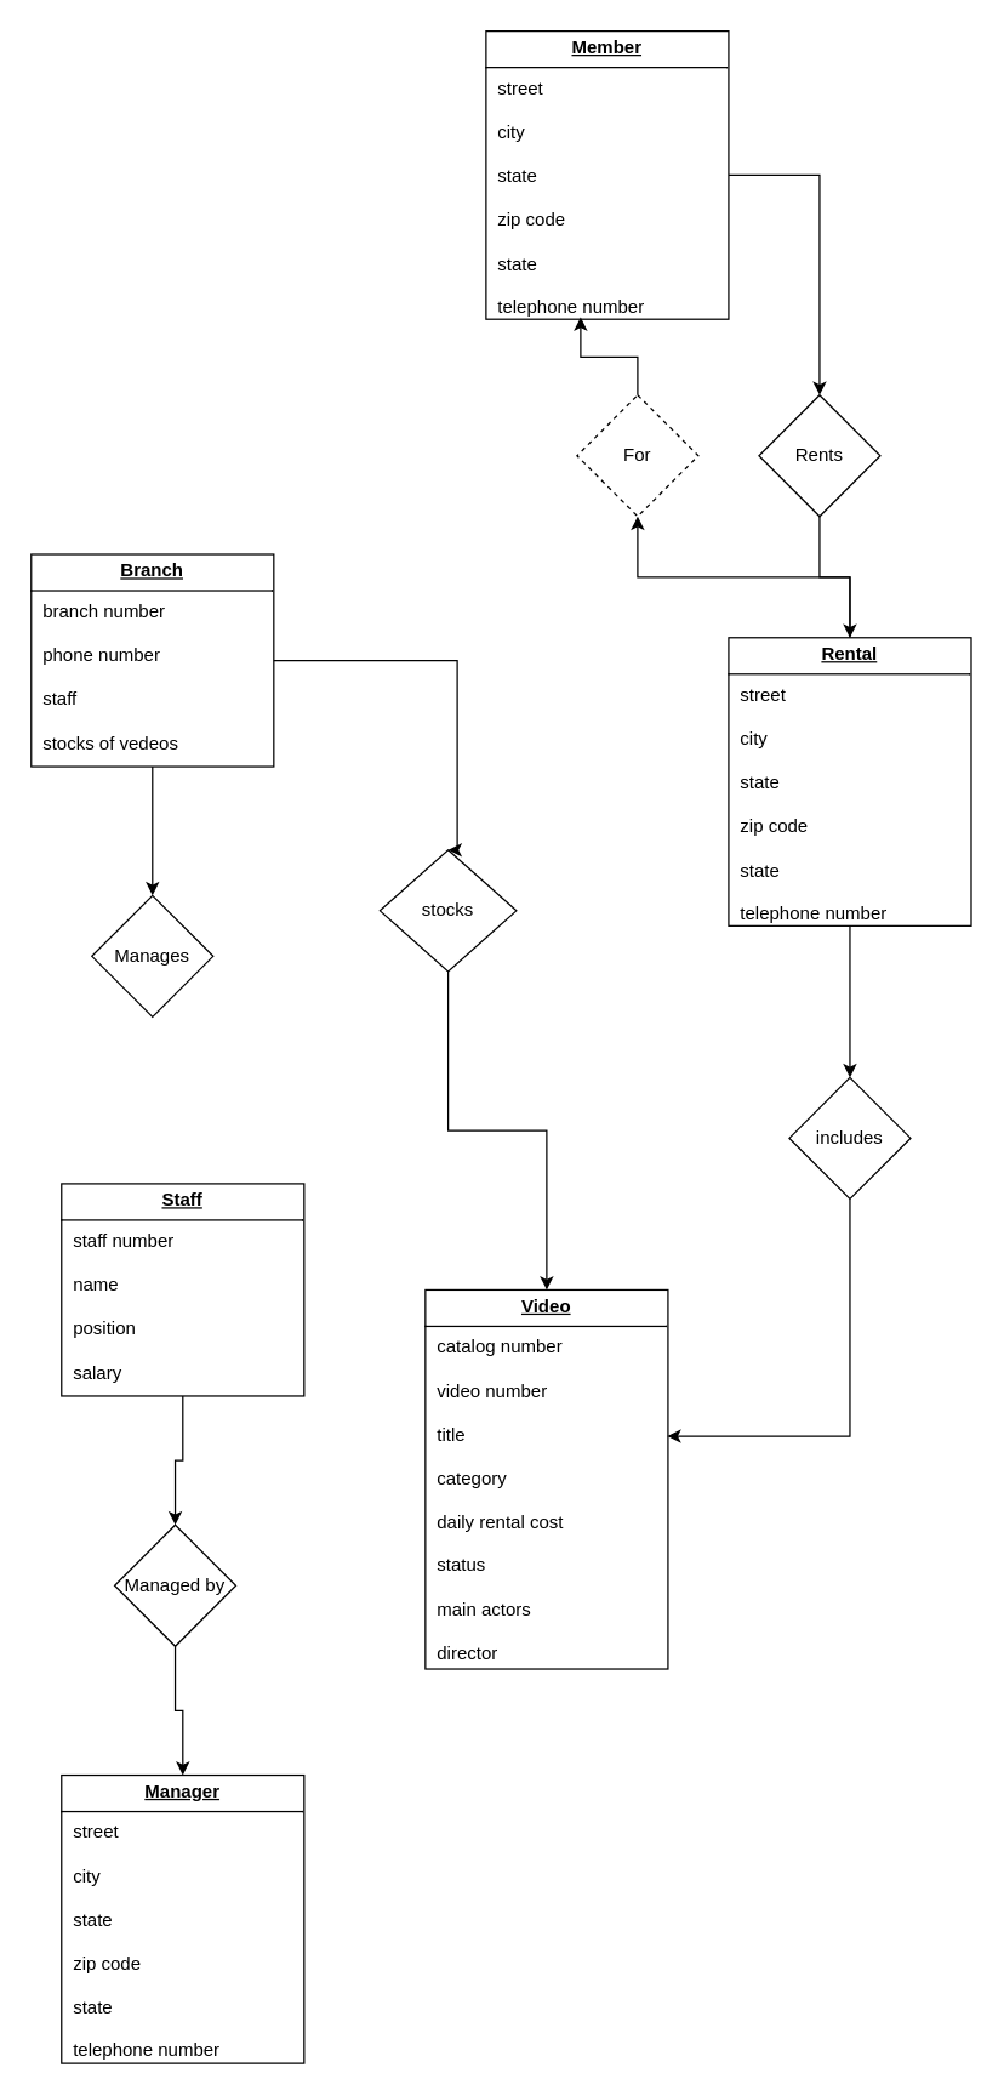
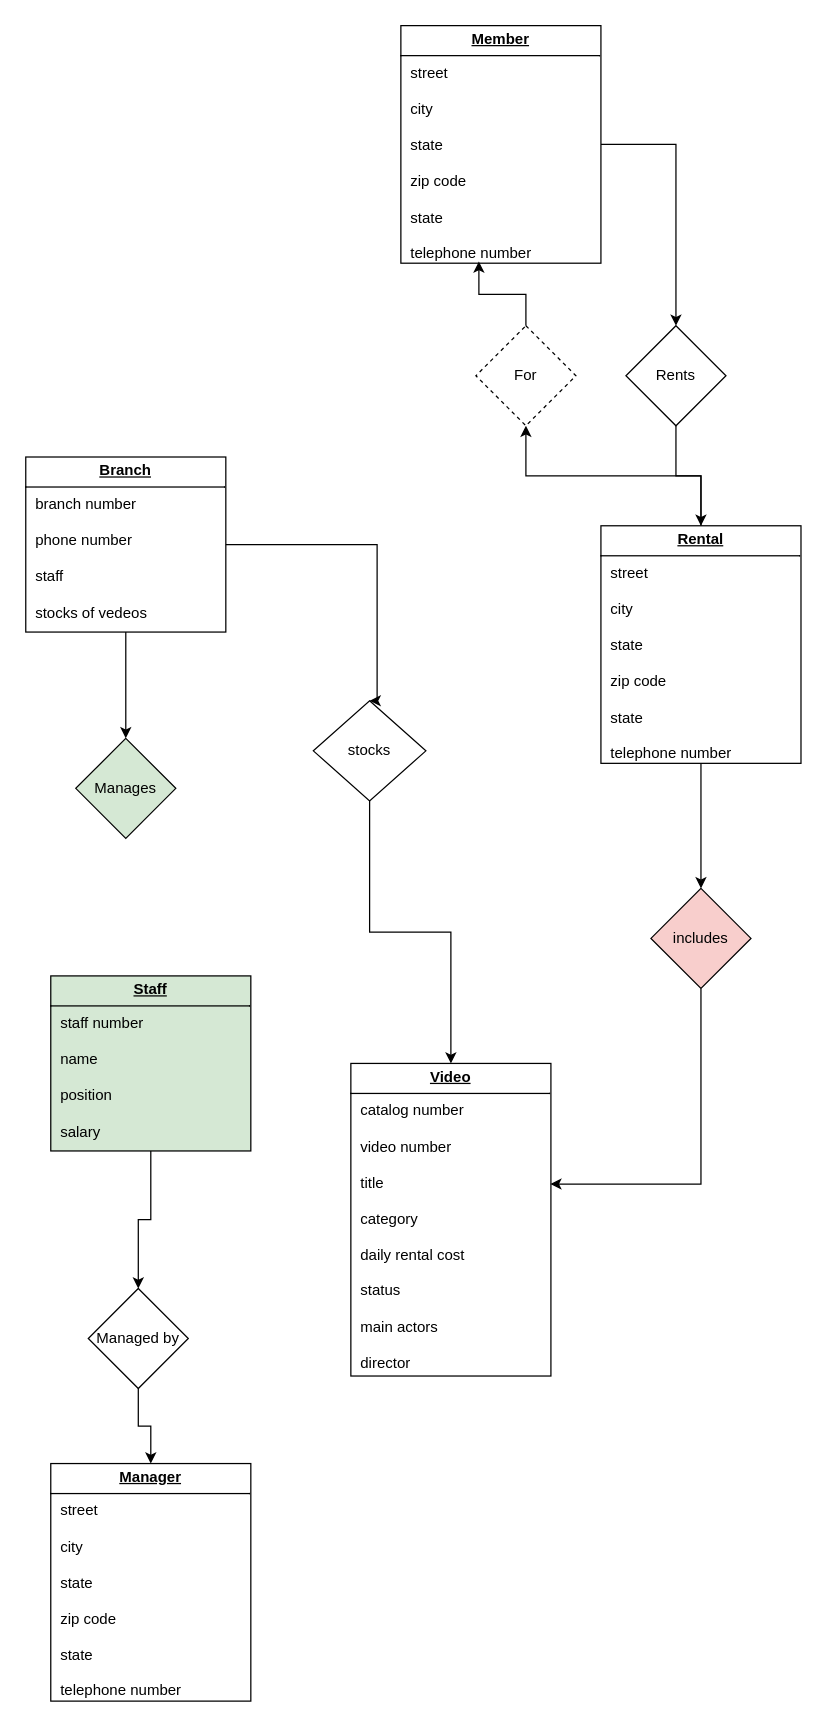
  <mxCell id="0" />
  <mxCell id="1" parent="0" />
  <mxCell id="2" value="" style="edgeStyle=orthogonalEdgeStyle;rounded=0;orthogonalLoop=1;jettySize=auto;html=1;" edge="1" parent="1" source="3" target="13"><mxGeometry relative="1" as="geometry" /></mxCell>
  <mxCell id="3" value="&lt;p style=&quot;margin:0px;margin-top:4px;text-align:center;text-decoration:underline;&quot;&gt;&lt;b&gt;Branch&lt;/b&gt;&lt;/p&gt;&lt;hr size=&quot;1&quot; style=&quot;border-style:solid;&quot;&gt;&lt;p style=&quot;margin:0px;margin-left:8px;&quot;&gt;branch number&lt;br&gt;&lt;br&gt;phone number&lt;br&gt;&lt;br&gt;staff&lt;br&gt;&lt;br&gt;stocks of vedeos&lt;br&gt;&lt;br&gt;&lt;br&gt;&lt;br&gt;&lt;br&gt;&lt;/p&gt;" style="verticalAlign=top;align=left;overflow=fill;html=1;whiteSpace=wrap;rounded=0;glass=0;shadow=0;" vertex="1" parent="1"><mxGeometry x="20" y="365" width="160" height="140" as="geometry" /></mxCell>
  <mxCell id="4" value="&lt;p style=&quot;margin:0px;margin-top:4px;text-align:center;text-decoration:underline;&quot;&gt;&lt;b&gt;Video&lt;/b&gt;&lt;/p&gt;&lt;hr size=&quot;1&quot; style=&quot;border-style:solid;&quot;&gt;&lt;p style=&quot;margin:0px;margin-left:8px;&quot;&gt;catalog number&lt;br&gt;&lt;br&gt;video number&lt;br&gt;&lt;br&gt;title&lt;br&gt;&lt;br&gt;category&lt;br&gt;&lt;br&gt;daily rental cost&lt;br&gt;&lt;br&gt;status&lt;br&gt;&lt;br&gt;main actors&lt;br&gt;&lt;br&gt;director&lt;/p&gt;" style="verticalAlign=top;align=left;overflow=fill;html=1;whiteSpace=wrap;rounded=0;glass=0;shadow=0;" vertex="1" parent="1"><mxGeometry x="280" y="850" width="160" height="250" as="geometry" /></mxCell>
  <mxCell id="5" value="" style="edgeStyle=orthogonalEdgeStyle;rounded=0;orthogonalLoop=1;jettySize=auto;html=1;" edge="1" parent="1" source="6" target="15"><mxGeometry relative="1" as="geometry" /></mxCell>
- <mxCell id="6" value="&lt;p style=&quot;margin:0px;margin-top:4px;text-align:center;text-decoration:underline;&quot;&gt;&lt;b&gt;Staff&lt;/b&gt;&lt;/p&gt;&lt;hr size=&quot;1&quot; style=&quot;border-style:solid;&quot;&gt;&lt;p style=&quot;margin:0px;margin-left:8px;&quot;&gt;staff number&lt;br&gt;&lt;br&gt;name&lt;br&gt;&lt;br&gt;position&lt;br&gt;&lt;br&gt;salary&lt;br&gt;&lt;br&gt;&lt;br&gt;&lt;br&gt;&lt;br&gt;&lt;/p&gt;" style="verticalAlign=top;align=left;overflow=fill;html=1;whiteSpace=wrap;rounded=0;glass=0;shadow=0;" vertex="1" parent="1"><mxGeometry x="40" y="780" width="160" height="140" as="geometry" /></mxCell>
+ <mxCell id="6" value="&lt;p style=&quot;margin:0px;margin-top:4px;text-align:center;text-decoration:underline;&quot;&gt;&lt;b&gt;Staff&lt;/b&gt;&lt;/p&gt;&lt;hr size=&quot;1&quot; style=&quot;border-style:solid;&quot;&gt;&lt;p style=&quot;margin:0px;margin-left:8px;&quot;&gt;staff number&lt;br&gt;&lt;br&gt;name&lt;br&gt;&lt;br&gt;position&lt;br&gt;&lt;br&gt;salary&lt;br&gt;&lt;br&gt;&lt;br&gt;&lt;br&gt;&lt;br&gt;&lt;/p&gt;" style="verticalAlign=top;align=left;overflow=fill;html=1;whiteSpace=wrap;rounded=0;glass=0;shadow=0;fillColor=#d5e8d4;" vertex="1" parent="1"><mxGeometry x="40" y="780" width="160" height="140" as="geometry" /></mxCell>
  <mxCell id="7" value="&lt;p style=&quot;margin:0px;margin-top:4px;text-align:center;text-decoration:underline;&quot;&gt;&lt;b&gt;Manager&lt;/b&gt;&lt;/p&gt;&lt;hr size=&quot;1&quot; style=&quot;border-style:solid;&quot;&gt;&lt;p style=&quot;margin:0px;margin-left:8px;&quot;&gt;street&lt;br&gt;&lt;br&gt;city&lt;br&gt;&lt;br&gt;state&lt;br&gt;&lt;br&gt;zip code&lt;br&gt;&lt;br&gt;state&lt;br&gt;&lt;br&gt;telephone number&lt;/p&gt;" style="verticalAlign=top;align=left;overflow=fill;html=1;whiteSpace=wrap;rounded=0;glass=0;shadow=0;" vertex="1" parent="1"><mxGeometry x="40" y="1170" width="160" height="190" as="geometry" /></mxCell>
  <mxCell id="8" value="" style="edgeStyle=orthogonalEdgeStyle;rounded=0;orthogonalLoop=1;jettySize=auto;html=1;" edge="1" parent="1" source="10" target="19"><mxGeometry relative="1" as="geometry" /></mxCell>
  <mxCell id="9" style="edgeStyle=orthogonalEdgeStyle;rounded=0;orthogonalLoop=1;jettySize=auto;html=1;exitX=0.5;exitY=0;exitDx=0;exitDy=0;entryX=0.5;entryY=1;entryDx=0;entryDy=0;" edge="1" parent="1" source="10" target="23"><mxGeometry relative="1" as="geometry" /></mxCell>
  <mxCell id="10" value="&lt;p style=&quot;margin:0px;margin-top:4px;text-align:center;text-decoration:underline;&quot;&gt;&lt;b&gt;Rental&lt;/b&gt;&lt;/p&gt;&lt;hr size=&quot;1&quot; style=&quot;border-style:solid;&quot;&gt;&lt;p style=&quot;margin:0px;margin-left:8px;&quot;&gt;street&lt;br&gt;&lt;br&gt;city&lt;br&gt;&lt;br&gt;state&lt;br&gt;&lt;br&gt;zip code&lt;br&gt;&lt;br&gt;state&lt;br&gt;&lt;br&gt;telephone number&lt;/p&gt;" style="verticalAlign=top;align=left;overflow=fill;html=1;whiteSpace=wrap;rounded=0;glass=0;shadow=0;" vertex="1" parent="1"><mxGeometry x="480" y="420" width="160" height="190" as="geometry" /></mxCell>
  <mxCell id="11" style="edgeStyle=orthogonalEdgeStyle;rounded=0;orthogonalLoop=1;jettySize=auto;html=1;" edge="1" parent="1" source="12" target="22"><mxGeometry relative="1" as="geometry" /></mxCell>
  <mxCell id="12" value="&lt;p style=&quot;margin:0px;margin-top:4px;text-align:center;text-decoration:underline;&quot;&gt;&lt;b&gt;Member&lt;/b&gt;&lt;/p&gt;&lt;hr size=&quot;1&quot; style=&quot;border-style:solid;&quot;&gt;&lt;p style=&quot;margin:0px;margin-left:8px;&quot;&gt;street&lt;br&gt;&lt;br&gt;city&lt;br&gt;&lt;br&gt;state&lt;br&gt;&lt;br&gt;zip code&lt;br&gt;&lt;br&gt;state&lt;br&gt;&lt;br&gt;telephone number&lt;/p&gt;" style="verticalAlign=top;align=left;overflow=fill;html=1;whiteSpace=wrap;rounded=0;glass=0;shadow=0;" vertex="1" parent="1"><mxGeometry x="320" y="20" width="160" height="190" as="geometry" /></mxCell>
- <mxCell id="13" value="Manages" style="rhombus;whiteSpace=wrap;html=1;" vertex="1" parent="1"><mxGeometry x="60" y="590" width="80" height="80" as="geometry" /></mxCell>
+ <mxCell id="13" value="Manages" style="rhombus;whiteSpace=wrap;html=1;fillColor=#d5e8d4;" vertex="1" parent="1"><mxGeometry x="60" y="590" width="80" height="80" as="geometry" /></mxCell>
  <mxCell id="14" value="" style="edgeStyle=orthogonalEdgeStyle;rounded=0;orthogonalLoop=1;jettySize=auto;html=1;" edge="1" parent="1" source="15" target="7"><mxGeometry relative="1" as="geometry" /></mxCell>
- <mxCell id="15" value="Managed by" style="rhombus;whiteSpace=wrap;html=1;" vertex="1" parent="1"><mxGeometry x="75" y="1005" width="80" height="80" as="geometry" /></mxCell>
+ <mxCell id="15" value="Managed by" style="rhombus;whiteSpace=wrap;html=1;" vertex="1" parent="1"><mxGeometry x="70" y="1030" width="80" height="80" as="geometry" /></mxCell>
  <mxCell id="16" style="edgeStyle=orthogonalEdgeStyle;rounded=0;orthogonalLoop=1;jettySize=auto;html=1;" edge="1" parent="1" source="17" target="4"><mxGeometry relative="1" as="geometry" /></mxCell>
  <mxCell id="17" value="stocks" style="rhombus;whiteSpace=wrap;html=1;" vertex="1" parent="1"><mxGeometry x="250" y="560" width="90" height="80" as="geometry" /></mxCell>
  <mxCell id="18" style="edgeStyle=orthogonalEdgeStyle;rounded=0;orthogonalLoop=1;jettySize=auto;html=1;exitX=1;exitY=0.5;exitDx=0;exitDy=0;entryX=0.5;entryY=0;entryDx=0;entryDy=0;" edge="1" parent="1" source="3" target="17"><mxGeometry relative="1" as="geometry"><mxPoint x="190" y="434.6" as="sourcePoint" /><mxPoint x="300" y="560" as="targetPoint" /><Array as="points"><mxPoint x="301" y="435" /><mxPoint x="301" y="560" /></Array></mxGeometry></mxCell>
- <mxCell id="19" value="includes" style="rhombus;whiteSpace=wrap;html=1;" vertex="1" parent="1"><mxGeometry x="520" y="710" width="80" height="80" as="geometry" /></mxCell>
+ <mxCell id="19" value="includes" style="rhombus;whiteSpace=wrap;html=1;fillColor=#f8cecc;" vertex="1" parent="1"><mxGeometry x="520" y="710" width="80" height="80" as="geometry" /></mxCell>
  <mxCell id="20" style="edgeStyle=orthogonalEdgeStyle;rounded=0;orthogonalLoop=1;jettySize=auto;html=1;exitX=0.5;exitY=1;exitDx=0;exitDy=0;entryX=0.997;entryY=0.386;entryDx=0;entryDy=0;entryPerimeter=0;" edge="1" parent="1" source="19" target="4"><mxGeometry relative="1" as="geometry" /></mxCell>
  <mxCell id="21" style="edgeStyle=orthogonalEdgeStyle;rounded=0;orthogonalLoop=1;jettySize=auto;html=1;exitX=0.5;exitY=1;exitDx=0;exitDy=0;" edge="1" parent="1" source="22" target="10"><mxGeometry relative="1" as="geometry" /></mxCell>
  <mxCell id="22" value="Rents" style="rhombus;whiteSpace=wrap;html=1;" vertex="1" parent="1"><mxGeometry x="500" y="260" width="80" height="80" as="geometry" /></mxCell>
  <mxCell id="23" value="For" style="rhombus;whiteSpace=wrap;html=1;dashed=1;" vertex="1" parent="1"><mxGeometry x="380" y="260" width="80" height="80" as="geometry" /></mxCell>
  <mxCell id="24" style="edgeStyle=orthogonalEdgeStyle;rounded=0;orthogonalLoop=1;jettySize=auto;html=1;entryX=0.39;entryY=0.993;entryDx=0;entryDy=0;entryPerimeter=0;" edge="1" parent="1" source="23" target="12"><mxGeometry relative="1" as="geometry" /></mxCell>
  <mxCell id="25" style="edgeStyle=orthogonalEdgeStyle;rounded=0;orthogonalLoop=1;jettySize=auto;html=1;exitX=0.5;exitY=1;exitDx=0;exitDy=0;" edge="1" parent="1" source="6" target="6"><mxGeometry relative="1" as="geometry" /></mxCell>
